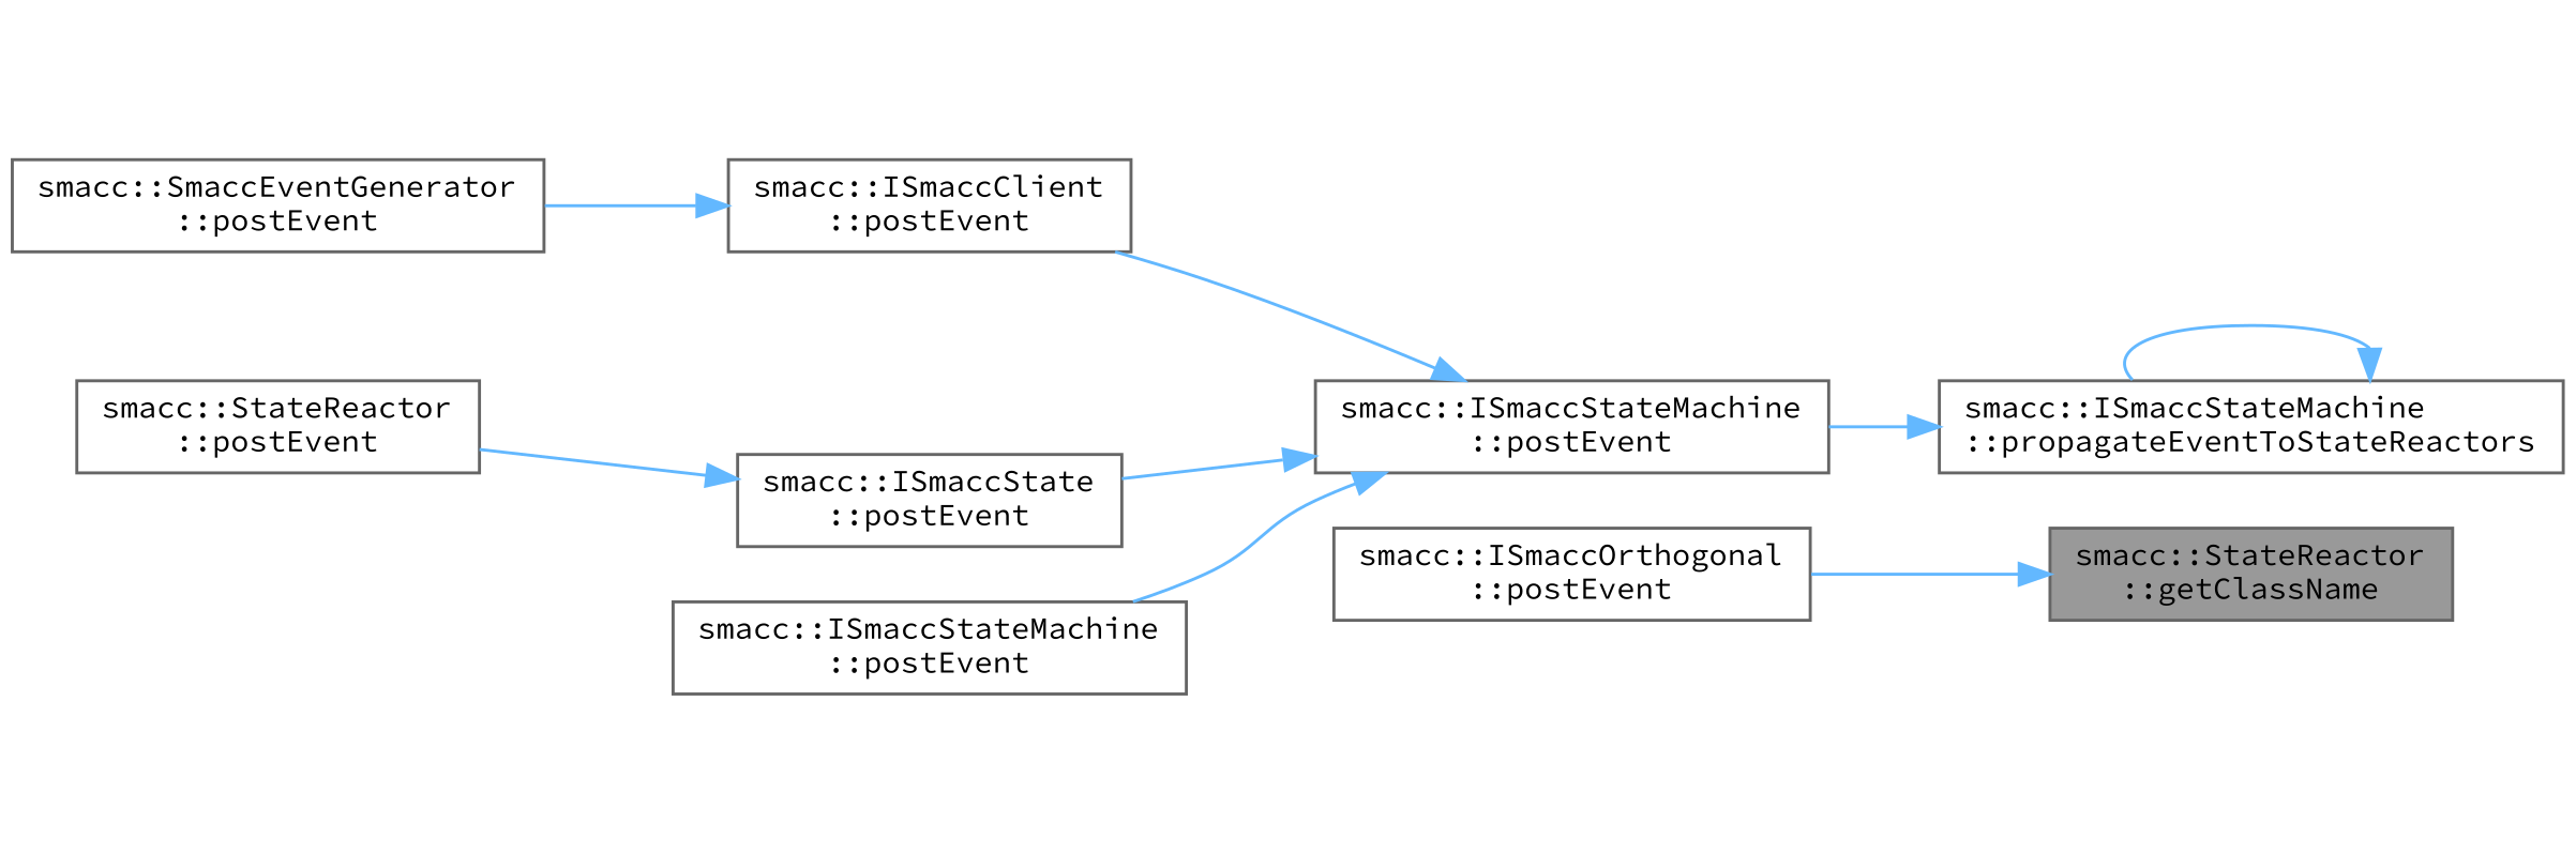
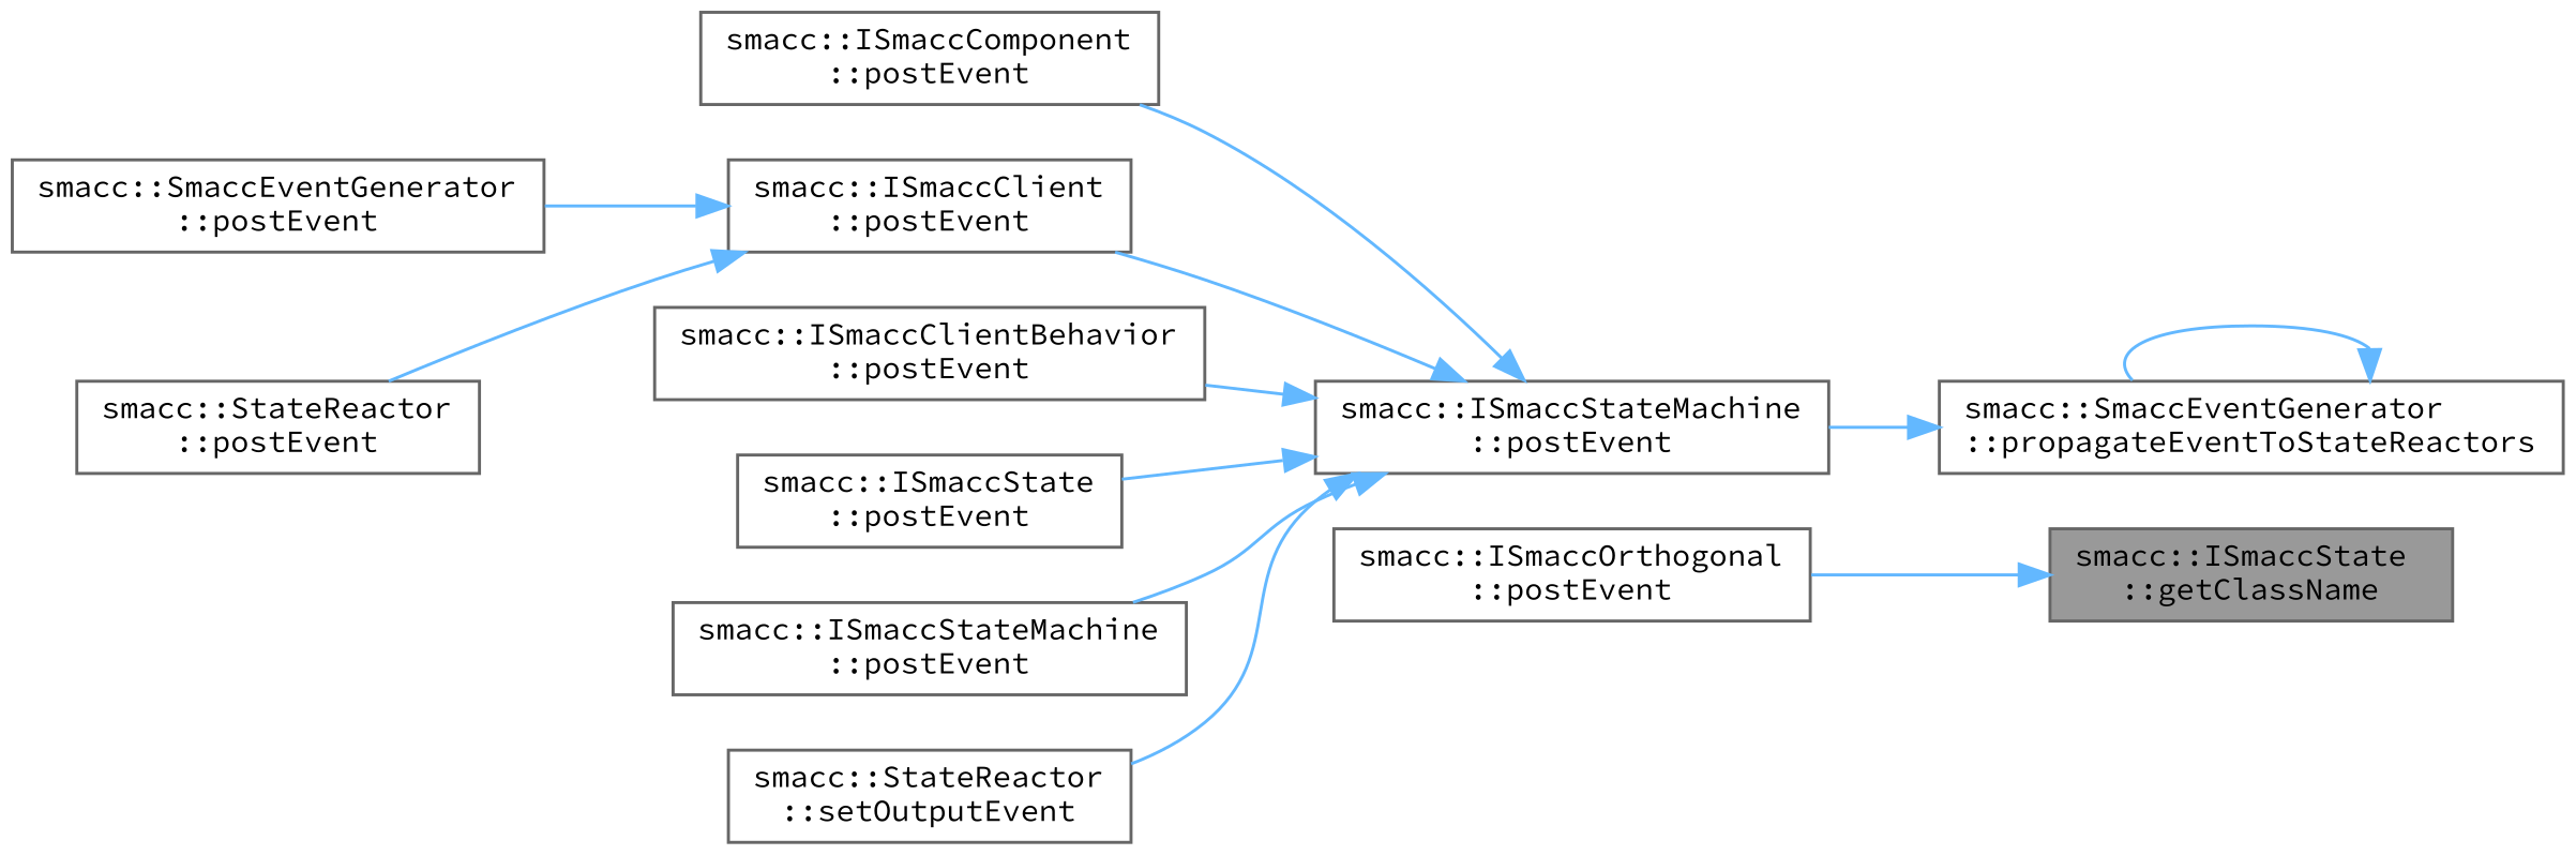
  digraph {
    fontname="Source Code Pro"
    rankdir=RL
    node [color=grey40 fillcolor=white fontname="Source Code Pro" fontsize=10 shape=box style=filled]
    edge [color=steelblue1 dir=back fontname="Source Code Pro" fontsize=10 labelfontname=Helvetica labelfontsize=10 style=solid]
-   n1 [color=gray40 fillcolor=grey60 fontcolor=black height=0.2 label="smacc::StateReactor\l::getClassName" width=0.4]
+   n1 [color=gray40 fillcolor=grey60 fontcolor=black height=0.2 label="smacc::ISmaccState\l::getClassName" width=0.4]
    n2 [height=0.2 label="smacc::ISmaccOrthogonal\l::postEvent" width=0.4]
-   n3 [height=0.2 label="smacc::ISmaccStateMachine\l::propagateEventToStateReactors" width=0.4]
+   n3 [height=0.2 label="smacc::SmaccEventGenerator\l::propagateEventToStateReactors" width=0.4]
    n4 [height=0.2 label="smacc::ISmaccStateMachine\l::postEvent" width=0.4]
+   n5 [height=0.2 label="smacc::ISmaccComponent\l::postEvent" width=0.4]
    n6 [height=0.2 label="smacc::ISmaccClient\l::postEvent" width=0.4]
+   n7 [height=0.2 label="smacc::ISmaccClientBehavior\l::postEvent" width=0.4]
    n8 [height=0.2 label="smacc::ISmaccState\l::postEvent" width=0.4]
    n9 [height=0.2 label="smacc::ISmaccStateMachine\l::postEvent" width=0.4]
+   n10 [height=0.2 label="smacc::StateReactor\l::setOutputEvent" width=0.4]
    n11 [height=0.2 label="smacc::SmaccEventGenerator\l::postEvent" width=0.4]
    n12 [height=0.2 label="smacc::StateReactor\l::postEvent" width=0.4]
    n1 -> n2
    n3 -> n3
    n3 -> n4
+   n4 -> n5
    n4 -> n6
+   n4 -> n7
    n4 -> n8
    n4 -> n9
+   n4 -> n10
    n6 -> n11
-   n8 -> n12
+   n6 -> n12
  }
